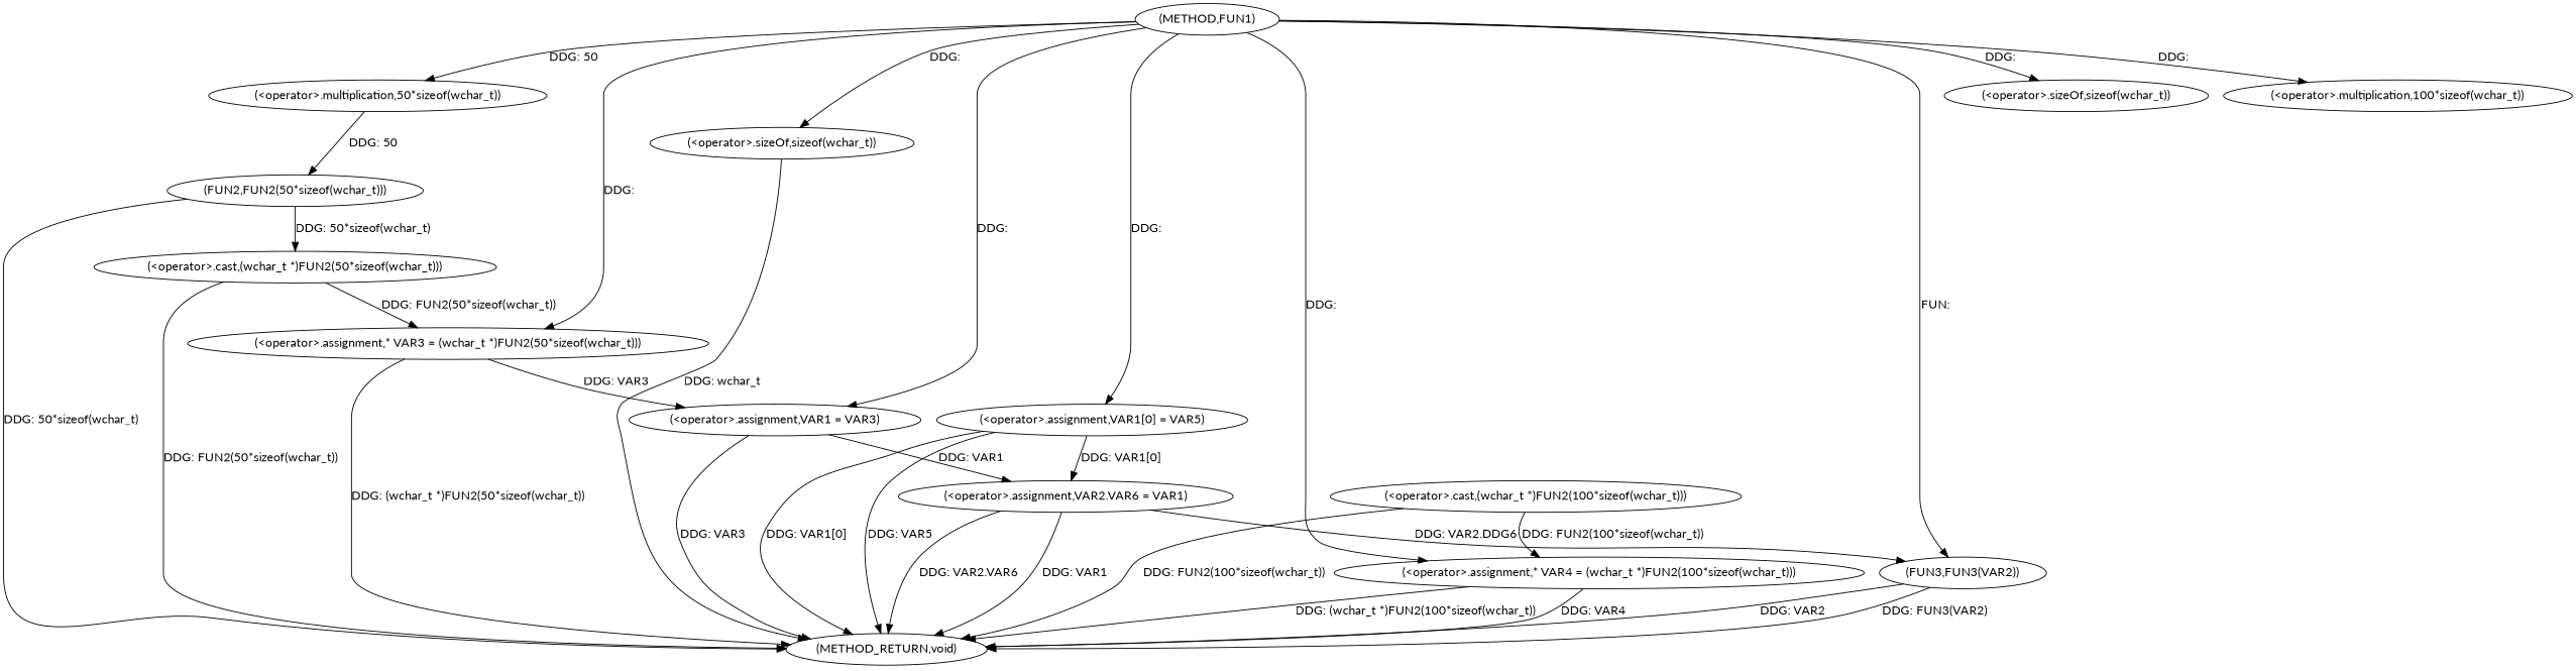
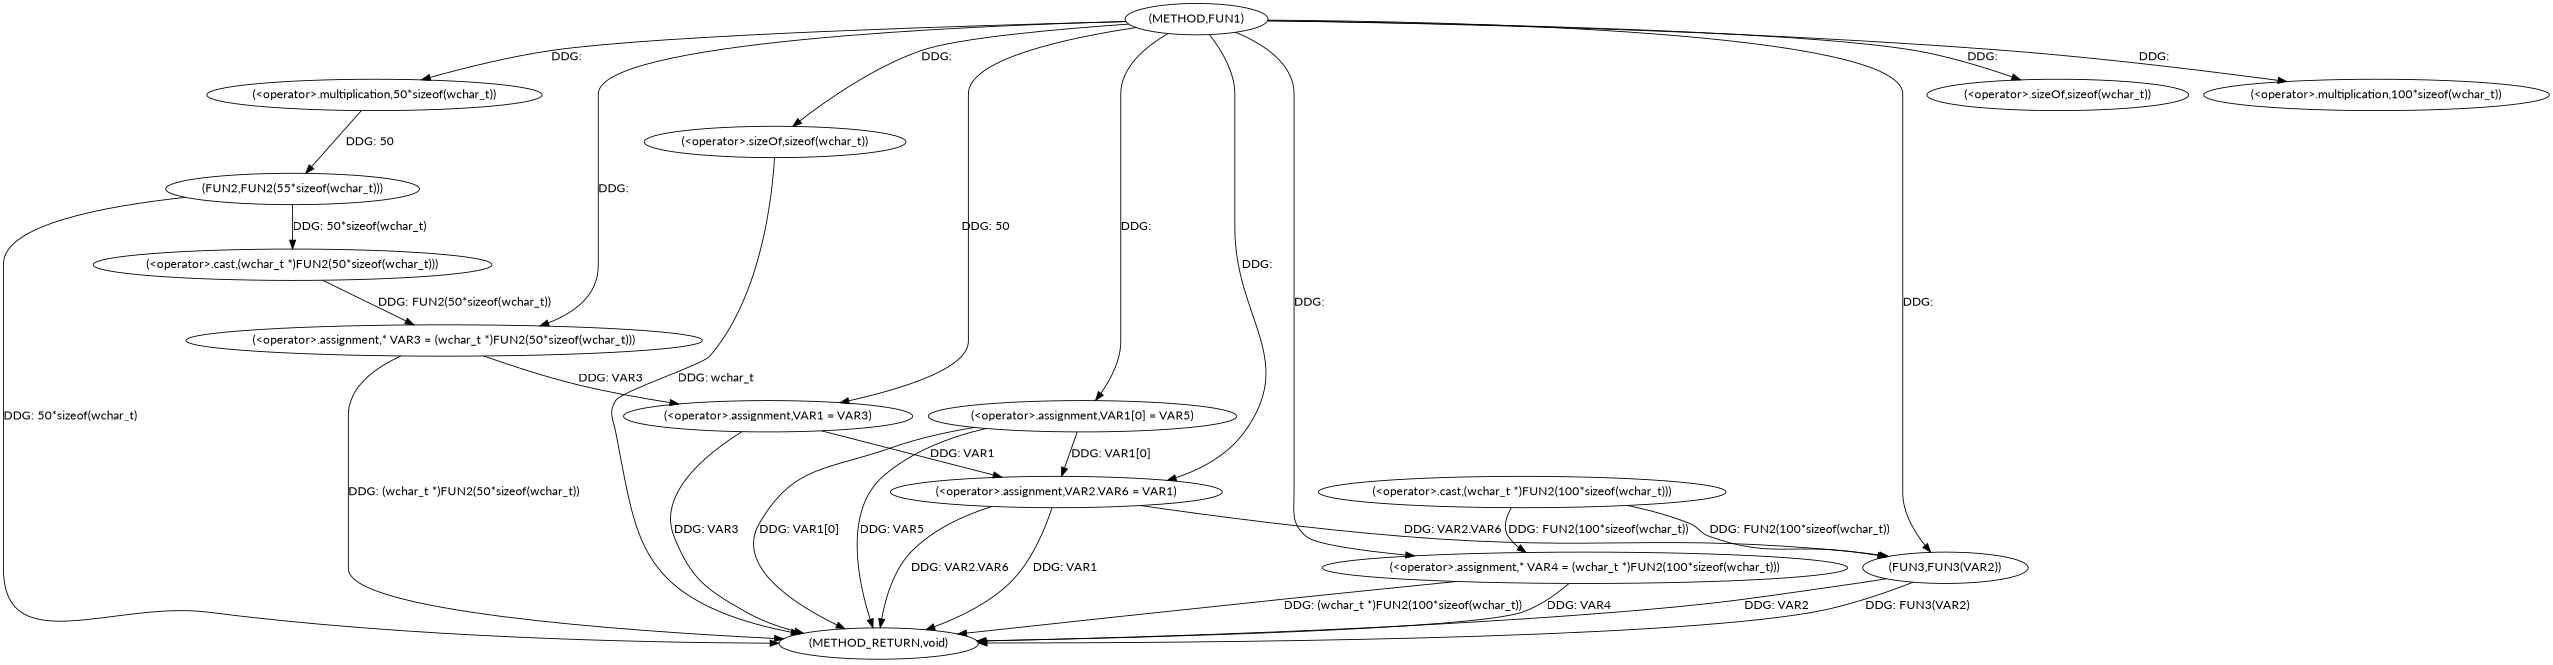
  digraph {
    fontname=Lato
    node [fontname=Lato]
    edge [fontname=Lato]
    n1 [label="(METHOD,FUN1)"]
    n2 [label="(<operator>.assignment,* VAR3 = (wchar_t *)FUN2(50*sizeof(wchar_t)))"]
    n3 [label="(<operator>.multiplication,50*sizeof(wchar_t))"]
    n4 [label="(<operator>.sizeOf,sizeof(wchar_t))"]
    n5 [label="(<operator>.assignment,* VAR4 = (wchar_t *)FUN2(100*sizeof(wchar_t)))"]
    n6 [label="(<operator>.multiplication,100*sizeof(wchar_t))"]
    n7 [label="(<operator>.sizeOf,sizeof(wchar_t))"]
    n8 [label="(<operator>.assignment,VAR1 = VAR3)"]
    n9 [label="(<operator>.assignment,VAR1[0] = VAR5)"]
    n10 [label="(<operator>.assignment,VAR2.VAR6 = VAR1)"]
    n11 [label="(FUN3,FUN3(VAR2))"]
    n12 [label="(METHOD_RETURN,void)"]
-   n13 [label="(FUN2,FUN2(50*sizeof(wchar_t)))"]
+   n13 [label="(FUN2,FUN2(55*sizeof(wchar_t)))"]
    n14 [label="(<operator>.cast,(wchar_t *)FUN2(50*sizeof(wchar_t)))"]
    n15 [label="(<operator>.cast,(wchar_t *)FUN2(100*sizeof(wchar_t)))"]
    n1 -> n2 [label="DDG: "]
-   n1 -> n3 [label="DDG: 50"]
+   n1 -> n3 [label="DDG: "]
    n1 -> n4 [label="DDG: "]
    n1 -> n5 [label="DDG: "]
    n1 -> n6 [label="DDG: "]
    n1 -> n7 [label="DDG: "]
-   n1 -> n8 [label="DDG: "]
+   n1 -> n8 [label="DDG: 50"]
    n1 -> n9 [label="DDG: "]
-   n1 -> n11 [label="FUN: "]
+   n1 -> n10 [label="DDG: "]
+   n1 -> n11 [label="DDG: "]
    n2 -> n8 [label="DDG: VAR3"]
    n2 -> n12 [label="DDG: (wchar_t *)FUN2(50*sizeof(wchar_t))"]
    n3 -> n13 [label="DDG: 50"]
    n5 -> n12 [label="DDG: (wchar_t *)FUN2(100*sizeof(wchar_t))"]
    n5 -> n12 [label="DDG: VAR4"]
    n7 -> n12 [label="DDG: wchar_t"]
    n8 -> n10 [label="DDG: VAR1"]
    n8 -> n12 [label="DDG: VAR3"]
    n9 -> n10 [label="DDG: VAR1[0]"]
    n9 -> n12 [label="DDG: VAR1[0]"]
    n9 -> n12 [label="DDG: VAR5"]
-   n10 -> n11 [label="DDG: VAR2.DDG6"]
+   n10 -> n11 [label="DDG: VAR2.VAR6"]
    n10 -> n12 [label="DDG: VAR2.VAR6"]
    n10 -> n12 [label="DDG: VAR1"]
    n11 -> n12 [label="DDG: VAR2"]
    n11 -> n12 [label="DDG: FUN3(VAR2)"]
    n13 -> n12 [label="DDG: 50*sizeof(wchar_t)"]
    n13 -> n14 [label="DDG: 50*sizeof(wchar_t)"]
    n14 -> n2 [label="DDG: FUN2(50*sizeof(wchar_t))"]
-   n14 -> n12 [label="DDG: FUN2(50*sizeof(wchar_t))"]
    n15 -> n5 [label="DDG: FUN2(100*sizeof(wchar_t))"]
-   n15 -> n12 [label="DDG: FUN2(100*sizeof(wchar_t))"]
+   n15 -> n11 [label="DDG: FUN2(100*sizeof(wchar_t))"]
  }
